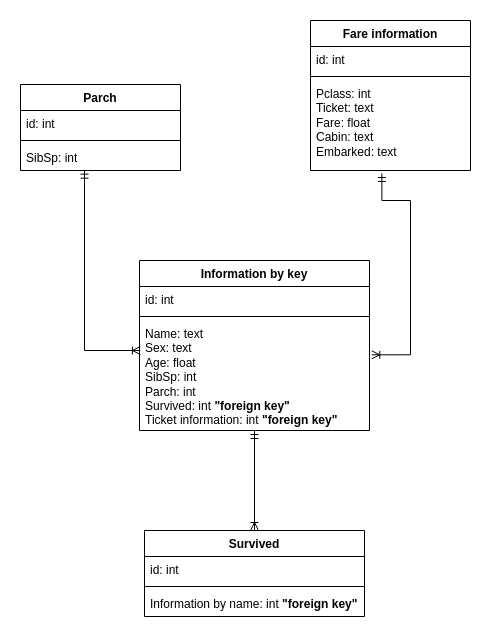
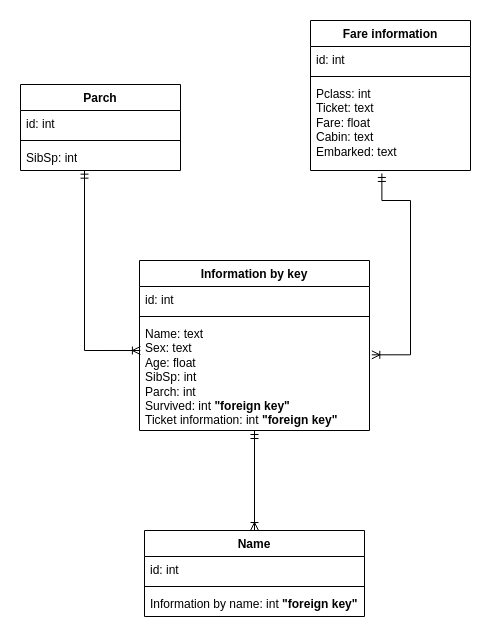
  <mxCell id="0" />
  <mxCell id="1" parent="0" />
- <mxCell id="2" value="Survived" style="swimlane;fontStyle=1;align=center;verticalAlign=top;childLayout=stackLayout;horizontal=1;startSize=26;horizontalStack=0;resizeParent=1;resizeParentMax=0;resizeLast=0;collapsible=1;marginBottom=0;whiteSpace=wrap;html=1;" parent="1" vertex="1"><mxGeometry x="144" y="530" width="220" height="86" as="geometry" /></mxCell>
+ <mxCell id="2" value="Name" style="swimlane;fontStyle=1;align=center;verticalAlign=top;childLayout=stackLayout;horizontal=1;startSize=26;horizontalStack=0;resizeParent=1;resizeParentMax=0;resizeLast=0;collapsible=1;marginBottom=0;whiteSpace=wrap;html=1;" parent="1" vertex="1"><mxGeometry x="144" y="530" width="220" height="86" as="geometry" /></mxCell>
  <mxCell id="3" value="id: int" style="text;strokeColor=none;fillColor=none;align=left;verticalAlign=top;spacingLeft=4;spacingRight=4;overflow=hidden;rotatable=0;points=[[0,0.5],[1,0.5]];portConstraint=eastwest;whiteSpace=wrap;html=1;" parent="2" vertex="1"><mxGeometry y="26" width="220" height="26" as="geometry" /></mxCell>
  <mxCell id="4" value="" style="line;strokeWidth=1;fillColor=none;align=left;verticalAlign=middle;spacingTop=-1;spacingLeft=3;spacingRight=3;rotatable=0;labelPosition=right;points=[];portConstraint=eastwest;strokeColor=inherit;" parent="2" vertex="1"><mxGeometry y="52" width="220" height="8" as="geometry" /></mxCell>
  <mxCell id="5" value="Information by name: int&amp;nbsp;&lt;b style=&quot;border-color: var(--border-color);&quot;&gt;&quot;foreign key&quot;&lt;/b&gt;" style="text;strokeColor=none;fillColor=none;align=left;verticalAlign=top;spacingLeft=4;spacingRight=4;overflow=hidden;rotatable=0;points=[[0,0.5],[1,0.5]];portConstraint=eastwest;whiteSpace=wrap;html=1;" parent="2" vertex="1"><mxGeometry y="60" width="220" height="26" as="geometry" /></mxCell>
  <mxCell id="6" value="Information by key" style="swimlane;fontStyle=1;align=center;verticalAlign=top;childLayout=stackLayout;horizontal=1;startSize=26;horizontalStack=0;resizeParent=1;resizeParentMax=0;resizeLast=0;collapsible=1;marginBottom=0;whiteSpace=wrap;html=1;" parent="1" vertex="1"><mxGeometry x="139" y="260" width="230" height="170" as="geometry" /></mxCell>
  <mxCell id="7" value="id: int" style="text;strokeColor=none;fillColor=none;align=left;verticalAlign=top;spacingLeft=4;spacingRight=4;overflow=hidden;rotatable=0;points=[[0,0.5],[1,0.5]];portConstraint=eastwest;whiteSpace=wrap;html=1;" parent="6" vertex="1"><mxGeometry y="26" width="230" height="26" as="geometry" /></mxCell>
  <mxCell id="8" value="" style="line;strokeWidth=1;fillColor=none;align=left;verticalAlign=middle;spacingTop=-1;spacingLeft=3;spacingRight=3;rotatable=0;labelPosition=right;points=[];portConstraint=eastwest;strokeColor=inherit;" parent="6" vertex="1"><mxGeometry y="52" width="230" height="8" as="geometry" /></mxCell>
  <mxCell id="9" value="Name: text&lt;br&gt;Sex: text&lt;br&gt;Age:&amp;nbsp;float&lt;br&gt;SibSp: int&lt;br&gt;Parch: int&lt;br&gt;Survived: int &lt;b&gt;&quot;foreign key&quot;&lt;br&gt;&lt;/b&gt;Ticket information: int&amp;nbsp;&lt;b style=&quot;border-color: var(--border-color);&quot;&gt;&quot;foreign key&quot;&lt;/b&gt;&lt;b&gt;&lt;br&gt;&lt;/b&gt;" style="text;strokeColor=none;fillColor=none;align=left;verticalAlign=top;spacingLeft=4;spacingRight=4;overflow=hidden;rotatable=0;points=[[0,0.5],[1,0.5]];portConstraint=eastwest;whiteSpace=wrap;html=1;" parent="6" vertex="1"><mxGeometry y="60" width="230" height="110" as="geometry" /></mxCell>
  <mxCell id="10" value="Fare information" style="swimlane;fontStyle=1;align=center;verticalAlign=top;childLayout=stackLayout;horizontal=1;startSize=26;horizontalStack=0;resizeParent=1;resizeParentMax=0;resizeLast=0;collapsible=1;marginBottom=0;whiteSpace=wrap;html=1;" parent="1" vertex="1"><mxGeometry x="310" y="20" width="160" height="150" as="geometry" /></mxCell>
  <mxCell id="11" value="id: int" style="text;strokeColor=none;fillColor=none;align=left;verticalAlign=top;spacingLeft=4;spacingRight=4;overflow=hidden;rotatable=0;points=[[0,0.5],[1,0.5]];portConstraint=eastwest;whiteSpace=wrap;html=1;" parent="10" vertex="1"><mxGeometry y="26" width="160" height="26" as="geometry" /></mxCell>
  <mxCell id="12" value="" style="line;strokeWidth=1;fillColor=none;align=left;verticalAlign=middle;spacingTop=-1;spacingLeft=3;spacingRight=3;rotatable=0;labelPosition=right;points=[];portConstraint=eastwest;strokeColor=inherit;" parent="10" vertex="1"><mxGeometry y="52" width="160" height="8" as="geometry" /></mxCell>
  <mxCell id="13" value="Pclass: int&lt;br&gt;Ticket: text&lt;br&gt;Fare:&amp;nbsp;float&lt;br&gt;Cabin: text&lt;br&gt;Embarked: text" style="text;strokeColor=none;fillColor=none;align=left;verticalAlign=top;spacingLeft=4;spacingRight=4;overflow=hidden;rotatable=0;points=[[0,0.5],[1,0.5]];portConstraint=eastwest;whiteSpace=wrap;html=1;" parent="10" vertex="1"><mxGeometry y="60" width="160" height="90" as="geometry" /></mxCell>
  <mxCell id="14" value="Parch" style="swimlane;fontStyle=1;align=center;verticalAlign=top;childLayout=stackLayout;horizontal=1;startSize=26;horizontalStack=0;resizeParent=1;resizeParentMax=0;resizeLast=0;collapsible=1;marginBottom=0;whiteSpace=wrap;html=1;" parent="1" vertex="1"><mxGeometry x="20" y="84" width="160" height="86" as="geometry" /></mxCell>
  <mxCell id="15" value="id: int" style="text;strokeColor=none;fillColor=none;align=left;verticalAlign=top;spacingLeft=4;spacingRight=4;overflow=hidden;rotatable=0;points=[[0,0.5],[1,0.5]];portConstraint=eastwest;whiteSpace=wrap;html=1;" parent="14" vertex="1"><mxGeometry y="26" width="160" height="26" as="geometry" /></mxCell>
  <mxCell id="16" value="" style="line;strokeWidth=1;fillColor=none;align=left;verticalAlign=middle;spacingTop=-1;spacingLeft=3;spacingRight=3;rotatable=0;labelPosition=right;points=[];portConstraint=eastwest;strokeColor=inherit;" parent="14" vertex="1"><mxGeometry y="52" width="160" height="8" as="geometry" /></mxCell>
  <mxCell id="17" value="SibSp: int" style="text;strokeColor=none;fillColor=none;align=left;verticalAlign=top;spacingLeft=4;spacingRight=4;overflow=hidden;rotatable=0;points=[[0,0.5],[1,0.5]];portConstraint=eastwest;whiteSpace=wrap;html=1;" parent="14" vertex="1"><mxGeometry y="60" width="160" height="26" as="geometry" /></mxCell>
  <mxCell id="18" value="" style="fontSize=12;html=1;endArrow=ERoneToMany;startArrow=ERmandOne;rounded=0;entryX=0.5;entryY=0;entryDx=0;entryDy=0;" parent="1" target="2" edge="1"><mxGeometry width="100" height="100" relative="1" as="geometry"><mxPoint x="254" y="430" as="sourcePoint" /><mxPoint x="300" y="320" as="targetPoint" /></mxGeometry></mxCell>
  <mxCell id="19" value="" style="edgeStyle=orthogonalEdgeStyle;fontSize=12;html=1;endArrow=ERoneToMany;startArrow=ERmandOne;rounded=0;entryX=0.004;entryY=0.273;entryDx=0;entryDy=0;entryPerimeter=0;exitX=0.4;exitY=0.987;exitDx=0;exitDy=0;exitPerimeter=0;" parent="1" source="17" target="9" edge="1"><mxGeometry width="100" height="100" relative="1" as="geometry"><mxPoint x="90" y="175" as="sourcePoint" /><mxPoint x="300" y="320" as="targetPoint" /></mxGeometry></mxCell>
  <mxCell id="20" value="" style="edgeStyle=orthogonalEdgeStyle;fontSize=12;html=1;endArrow=ERoneToMany;startArrow=ERmandOne;rounded=0;exitX=0.446;exitY=1.033;exitDx=0;exitDy=0;exitPerimeter=0;entryX=1.01;entryY=0.312;entryDx=0;entryDy=0;entryPerimeter=0;" parent="1" source="13" target="9" edge="1"><mxGeometry width="100" height="100" relative="1" as="geometry"><mxPoint x="200" y="420" as="sourcePoint" /><mxPoint x="300" y="320" as="targetPoint" /><Array as="points"><mxPoint x="381" y="200" /><mxPoint x="410" y="200" /><mxPoint x="410" y="354" /></Array></mxGeometry></mxCell>
